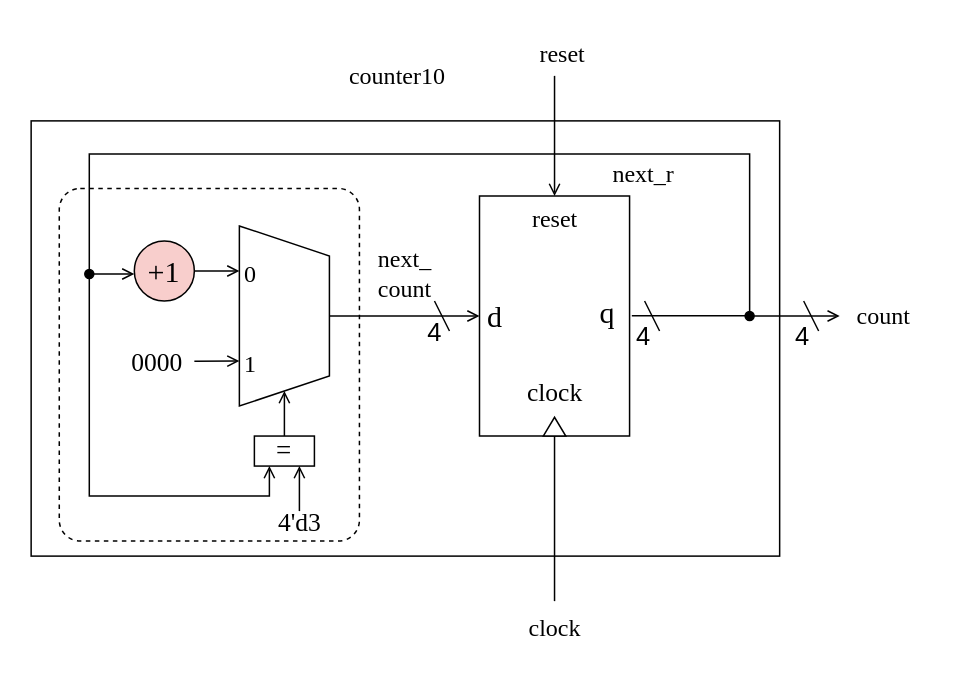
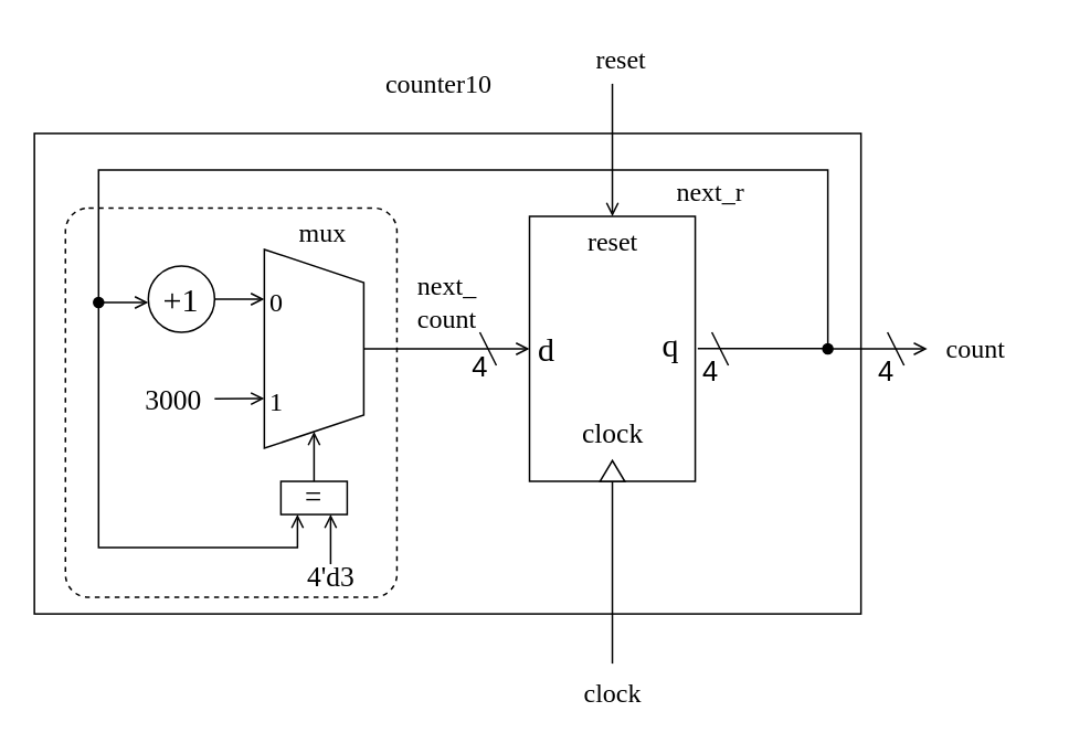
  <mxCell id="0" />
  <mxCell id="1" parent="0" />
  <mxCell id="2" value="" style="rounded=0;whiteSpace=wrap;html=1;" parent="1" vertex="1"><mxGeometry x="20.25" y="80" width="498.75" height="290" as="geometry" /></mxCell>
  <mxCell id="3" value="" style="rounded=1;whiteSpace=wrap;html=1;arcSize=7;dashed=1;fillColor=none;" parent="1" vertex="1"><mxGeometry x="39" y="125" width="200" height="235" as="geometry" /></mxCell>
  <mxCell id="4" style="edgeStyle=none;html=1;startArrow=open;startFill=0;endArrow=none;endFill=0;" parent="1" source="5" edge="1"><mxGeometry relative="1" as="geometry"><mxPoint x="369" y="50" as="targetPoint" /></mxGeometry></mxCell>
  <mxCell id="5" value="" style="verticalLabelPosition=bottom;verticalAlign=top;html=1;shape=mxgraph.basic.rect;fillColor2=none;strokeWidth=1;size=20;indent=5;" parent="1" vertex="1"><mxGeometry x="319" y="130" width="100" height="160" as="geometry" /></mxCell>
  <mxCell id="6" value="" style="triangle;whiteSpace=wrap;html=1;rotation=-90;" parent="1" vertex="1"><mxGeometry x="362.75" y="276.25" width="12.5" height="15" as="geometry" /></mxCell>
  <mxCell id="7" style="edgeStyle=none;html=1;endArrow=none;endFill=0;startArrow=none;startFill=0;exitX=0;exitY=0.5;exitDx=0;exitDy=0;" parent="1" source="6" edge="1"><mxGeometry relative="1" as="geometry"><mxPoint x="369" y="400" as="targetPoint" /><mxPoint x="369" y="300" as="sourcePoint" /></mxGeometry></mxCell>
  <mxCell id="8" value="&lt;font&gt;clock&lt;/font&gt;" style="text;html=1;align=center;verticalAlign=middle;resizable=0;points=[];autosize=1;strokeColor=none;fillColor=none;fontFamily=Lucida Console;fontSize=17;" parent="1" vertex="1"><mxGeometry x="334" y="247" width="70" height="30" as="geometry" /></mxCell>
  <mxCell id="9" value="" style="endArrow=none;html=1;" parent="1" edge="1"><mxGeometry width="50" height="50" relative="1" as="geometry"><mxPoint x="299" y="220" as="sourcePoint" /><mxPoint x="289" y="200" as="targetPoint" /></mxGeometry></mxCell>
  <mxCell id="10" value="4" style="text;html=1;align=center;verticalAlign=middle;resizable=0;points=[];autosize=1;strokeColor=none;fillColor=none;fontSize=17;" parent="1" vertex="1"><mxGeometry x="413" y="210" width="30" height="30" as="geometry" /></mxCell>
  <mxCell id="11" value="&lt;font style=&quot;font-size: 20px;&quot; face=&quot;Lucida Console&quot;&gt;d&lt;/font&gt;" style="text;html=1;align=center;verticalAlign=middle;resizable=0;points=[];autosize=1;strokeColor=none;fillColor=none;" parent="1" vertex="1"><mxGeometry x="309" y="190" width="40" height="40" as="geometry" /></mxCell>
  <mxCell id="12" value="&lt;font&gt;next_r&lt;/font&gt;" style="text;html=1;align=center;verticalAlign=middle;resizable=0;points=[];autosize=1;strokeColor=none;fillColor=none;fontSize=16;fontFamily=Lucida Console;" parent="1" vertex="1"><mxGeometry x="368" y="100" width="120" height="30" as="geometry" /></mxCell>
  <mxCell id="13" value="4" style="text;html=1;align=center;verticalAlign=middle;resizable=0;points=[];autosize=1;strokeColor=none;fillColor=none;fontSize=17;" parent="1" vertex="1"><mxGeometry x="274" y="207" width="30" height="30" as="geometry" /></mxCell>
  <mxCell id="14" value="" style="endArrow=none;html=1;" parent="1" edge="1"><mxGeometry width="50" height="50" relative="1" as="geometry"><mxPoint x="439" y="220" as="sourcePoint" /><mxPoint x="429" y="200" as="targetPoint" /></mxGeometry></mxCell>
  <mxCell id="15" value="&lt;font style=&quot;font-size: 20px;&quot; face=&quot;Lucida Console&quot;&gt;q&lt;/font&gt;" style="text;html=1;align=center;verticalAlign=middle;resizable=0;points=[];autosize=1;strokeColor=none;fillColor=none;" parent="1" vertex="1"><mxGeometry x="384" y="187.25" width="40" height="40" as="geometry" /></mxCell>
- <mxCell id="16" value="+1" style="ellipse;whiteSpace=wrap;html=1;aspect=fixed;fontSize=20;fontFamily=Lucida Console;fillColor=#f8cecc;" parent="1" vertex="1"><mxGeometry x="89" y="160" width="40" height="40" as="geometry" /></mxCell>
+ <mxCell id="16" value="+1" style="ellipse;whiteSpace=wrap;html=1;aspect=fixed;fontSize=20;fontFamily=Lucida Console;" parent="1" vertex="1"><mxGeometry x="89" y="160" width="40" height="40" as="geometry" /></mxCell>
  <mxCell id="17" style="edgeStyle=none;html=1;exitX=0.75;exitY=1;exitDx=0;exitDy=0;startArrow=open;startFill=0;endArrow=none;endFill=0;" parent="1" source="19" edge="1"><mxGeometry relative="1" as="geometry"><mxPoint y="240.172" as="targetPoint" x="129" /></mxGeometry></mxCell>
  <mxCell id="18" style="edgeStyle=none;html=1;exitX=0.5;exitY=0;exitDx=0;exitDy=0;endArrow=open;endFill=0;" parent="1" source="19" target="5" edge="1"><mxGeometry relative="1" as="geometry"><mxPoint x="309" y="220" as="targetPoint" /><Array as="points" /></mxGeometry></mxCell>
  <mxCell id="19" value="" style="shape=trapezoid;perimeter=trapezoidPerimeter;whiteSpace=wrap;html=1;fixedSize=1;rotation=90;" parent="1" vertex="1"><mxGeometry y="180" width="120" height="60" as="geometry" x="129" /></mxCell>
  <mxCell id="20" value="&lt;font&gt;&lt;span&gt;next_&lt;br&gt;count&lt;/span&gt;&lt;/font&gt;" style="text;html=1;align=center;verticalAlign=middle;resizable=0;points=[];autosize=1;strokeColor=none;fillColor=none;fontFamily=Lucida Console;fontSize=16;" parent="1" vertex="1"><mxGeometry x="234" y="157" width="70" height="50" as="geometry" /></mxCell>
- <mxCell id="21" value="0000" style="text;html=1;align=center;verticalAlign=middle;resizable=0;points=[];autosize=1;strokeColor=none;fillColor=none;fontFamily=Lucida Console;fontSize=17;" parent="1" vertex="1"><mxGeometry x="74" y="227.25" width="60" height="30" as="geometry" /></mxCell>
+ <mxCell id="21" value="3000" style="text;html=1;align=center;verticalAlign=middle;resizable=0;points=[];autosize=1;strokeColor=none;fillColor=none;fontFamily=Lucida Console;fontSize=17;" parent="1" vertex="1"><mxGeometry x="74" y="227.25" width="60" height="30" as="geometry" /></mxCell>
  <mxCell id="22" style="edgeStyle=none;html=1;exitX=1;exitY=0.5;exitDx=0;exitDy=0;entryX=0.25;entryY=1;entryDx=0;entryDy=0;endArrow=open;endFill=0;" parent="1" source="16" target="19" edge="1"><mxGeometry relative="1" as="geometry"><mxPoint x="149" y="180" as="targetPoint" /></mxGeometry></mxCell>
  <mxCell id="23" style="edgeStyle=orthogonalEdgeStyle;html=1;exitX=0;exitY=0.5;exitDx=0;exitDy=0;entryX=1.015;entryY=0.487;entryDx=0;entryDy=0;entryPerimeter=0;rounded=0;curved=0;startArrow=open;startFill=0;endArrow=none;endFill=0;" parent="1" edge="1"><mxGeometry relative="1" as="geometry"><mxPoint x="89" y="182" as="sourcePoint" /><mxPoint x="420.5" y="209.92" as="targetPoint" /><Array as="points"><mxPoint x="59" y="182" /><mxPoint x="59" y="102" /><mxPoint x="499" y="102" /><mxPoint x="499" y="210" /></Array></mxGeometry></mxCell>
  <mxCell id="24" value="0" style="text;html=1;align=center;verticalAlign=middle;resizable=0;points=[];autosize=1;strokeColor=none;fillColor=none;fontFamily=Lucida Console;fontSize=16;" parent="1" vertex="1"><mxGeometry x="151" y="167" width="30" height="30" as="geometry" /></mxCell>
  <mxCell id="25" value="1" style="text;html=1;align=center;verticalAlign=middle;resizable=0;points=[];autosize=1;strokeColor=none;fillColor=none;fontFamily=Lucida Console;fontSize=16;" parent="1" vertex="1"><mxGeometry x="151" y="227.25" width="30" height="30" as="geometry" /></mxCell>
  <mxCell id="26" value="" style="endArrow=open;html=1;edgeStyle=orthogonalEdgeStyle;rounded=0;curved=0;entryX=0.25;entryY=1;entryDx=0;entryDy=0;startArrow=oval;startFill=1;endFill=0;" parent="1" target="29" edge="1"><mxGeometry width="50" height="50" relative="1" as="geometry"><mxPoint x="59" y="182" as="sourcePoint" /><mxPoint x="299" y="290" as="targetPoint" /><Array as="points"><mxPoint x="59" y="330" /><mxPoint x="179" y="330" /></Array></mxGeometry></mxCell>
  <mxCell id="27" style="edgeStyle=none;html=1;exitX=0.75;exitY=1;exitDx=0;exitDy=0;startArrow=open;startFill=0;endArrow=none;endFill=0;" parent="1" source="29" edge="1"><mxGeometry relative="1" as="geometry"><mxPoint x="199" y="340" as="targetPoint" /></mxGeometry></mxCell>
  <mxCell id="28" style="edgeStyle=none;html=1;exitX=0.5;exitY=0;exitDx=0;exitDy=0;entryX=1;entryY=0.5;entryDx=0;entryDy=0;endArrow=open;endFill=0;" parent="1" source="29" target="19" edge="1"><mxGeometry relative="1" as="geometry" /></mxCell>
  <mxCell id="29" value="=" style="rounded=0;whiteSpace=wrap;html=1;fontFamily=Lucida Console;fontSize=18;" parent="1" vertex="1"><mxGeometry x="169" y="290" width="40" height="20" as="geometry" /></mxCell>
  <mxCell id="30" value="4'd3" style="text;html=1;align=center;verticalAlign=middle;resizable=0;points=[];autosize=1;strokeColor=none;fillColor=none;fontFamily=Lucida Console;fontSize=17;" parent="1" vertex="1"><mxGeometry x="169" y="334" width="60" height="30" as="geometry" /></mxCell>
+ <mxCell id="31" value="&lt;font&gt;mux&lt;/font&gt;" style="text;html=1;align=center;verticalAlign=middle;resizable=0;points=[];autosize=1;strokeColor=none;fillColor=none;fontSize=16;fontFamily=Lucida Console;" parent="1" vertex="1"><mxGeometry x="169" y="125" width="50" height="30" as="geometry" /></mxCell>
  <mxCell id="32" value="&lt;font&gt;reset&lt;/font&gt;" style="text;html=1;align=center;verticalAlign=middle;resizable=0;points=[];autosize=1;strokeColor=none;fillColor=none;fontSize=16;fontFamily=Lucida Console;" parent="1" vertex="1"><mxGeometry x="334" y="130" width="70" height="30" as="geometry" /></mxCell>
  <mxCell id="33" value="&lt;font&gt;counter10&lt;/font&gt;" style="text;html=1;align=center;verticalAlign=middle;resizable=0;points=[];autosize=1;strokeColor=none;fillColor=none;fontSize=16;fontFamily=Lucida Console;" parent="1" vertex="1"><mxGeometry x="209" y="35" width="110" height="30" as="geometry" /></mxCell>
  <mxCell id="34" value="&lt;font&gt;reset&lt;/font&gt;" style="text;html=1;align=center;verticalAlign=middle;resizable=0;points=[];autosize=1;strokeColor=none;fillColor=none;fontSize=16;fontFamily=Lucida Console;" parent="1" vertex="1"><mxGeometry x="339" y="20" width="70" height="30" as="geometry" /></mxCell>
  <mxCell id="35" value="" style="endArrow=open;html=1;endFill=0;startArrow=oval;startFill=1;" parent="1" edge="1"><mxGeometry width="50" height="50" relative="1" as="geometry"><mxPoint x="499" y="210" as="sourcePoint" /><mxPoint x="559" y="210" as="targetPoint" /></mxGeometry></mxCell>
  <mxCell id="36" value="4" style="text;html=1;align=center;verticalAlign=middle;resizable=0;points=[];autosize=1;strokeColor=none;fillColor=none;fontSize=17;" parent="1" vertex="1"><mxGeometry x="519" y="210" width="30" height="30" as="geometry" /></mxCell>
  <mxCell id="37" value="" style="endArrow=none;html=1;" parent="1" edge="1"><mxGeometry width="50" height="50" relative="1" as="geometry"><mxPoint x="545" y="220" as="sourcePoint" /><mxPoint x="535" y="200" as="targetPoint" /></mxGeometry></mxCell>
  <mxCell id="38" value="count" style="text;html=1;align=center;verticalAlign=middle;resizable=0;points=[];autosize=1;strokeColor=none;fillColor=none;fontSize=16;fontFamily=Lucida Console;" parent="1" vertex="1"><mxGeometry x="553" y="195" width="70" height="30" as="geometry" /></mxCell>
  <mxCell id="39" value="clock" style="text;html=1;align=center;verticalAlign=middle;resizable=0;points=[];autosize=1;strokeColor=none;fillColor=none;fontSize=16;fontFamily=Lucida Console;" parent="1" vertex="1"><mxGeometry x="334" y="403" width="70" height="30" as="geometry" /></mxCell>
